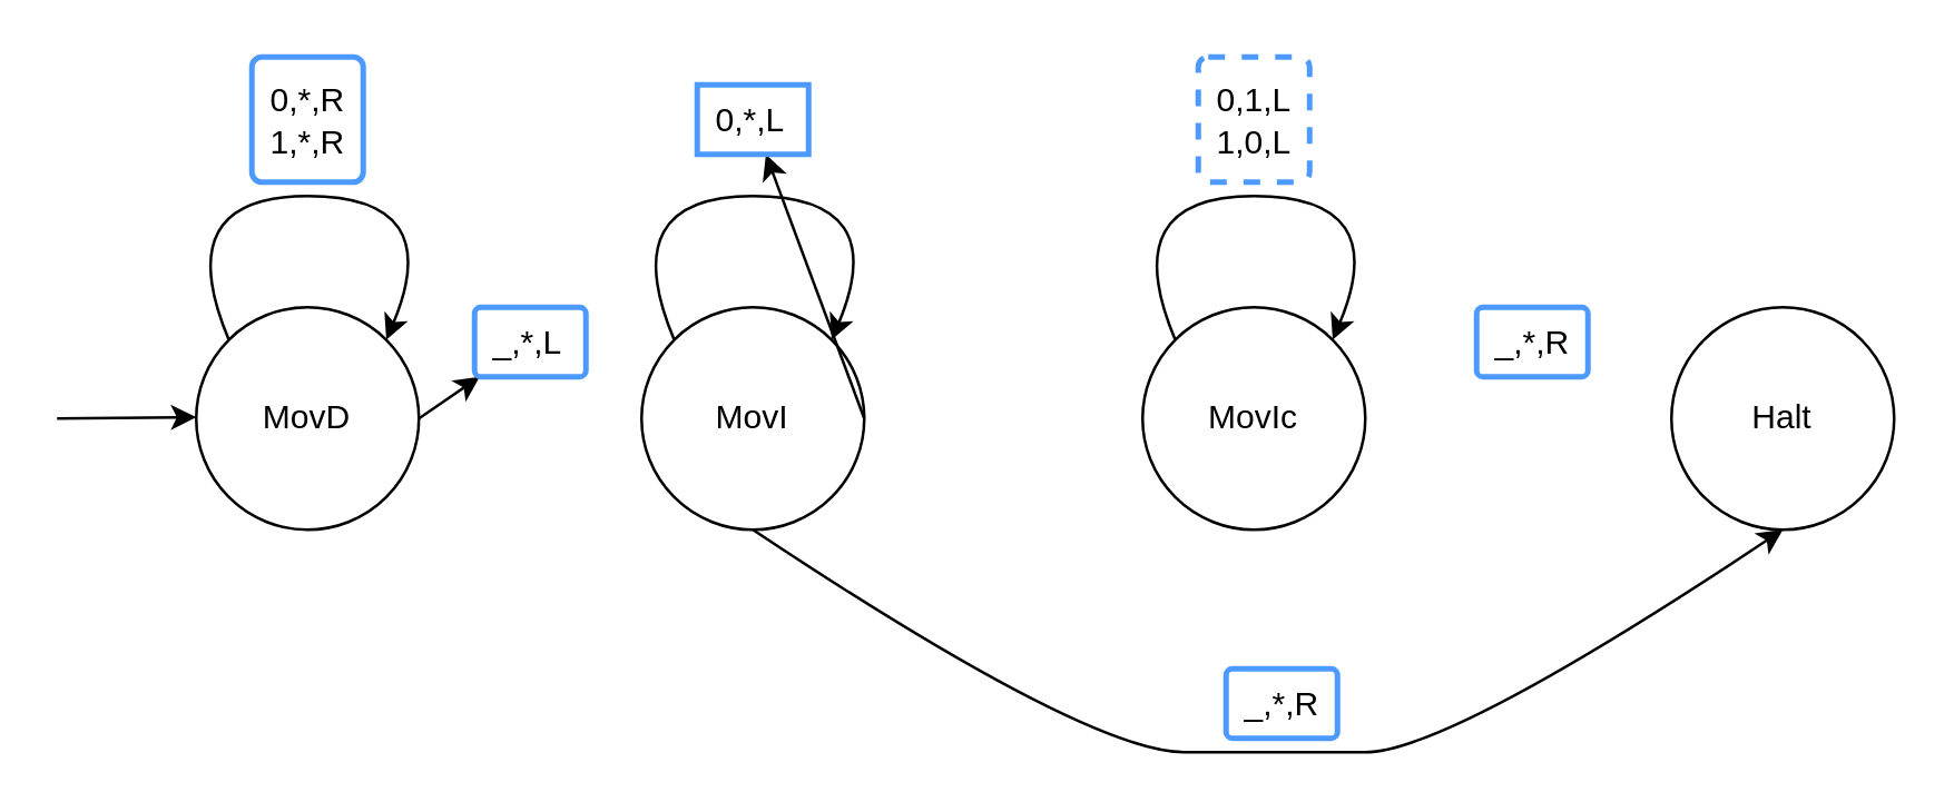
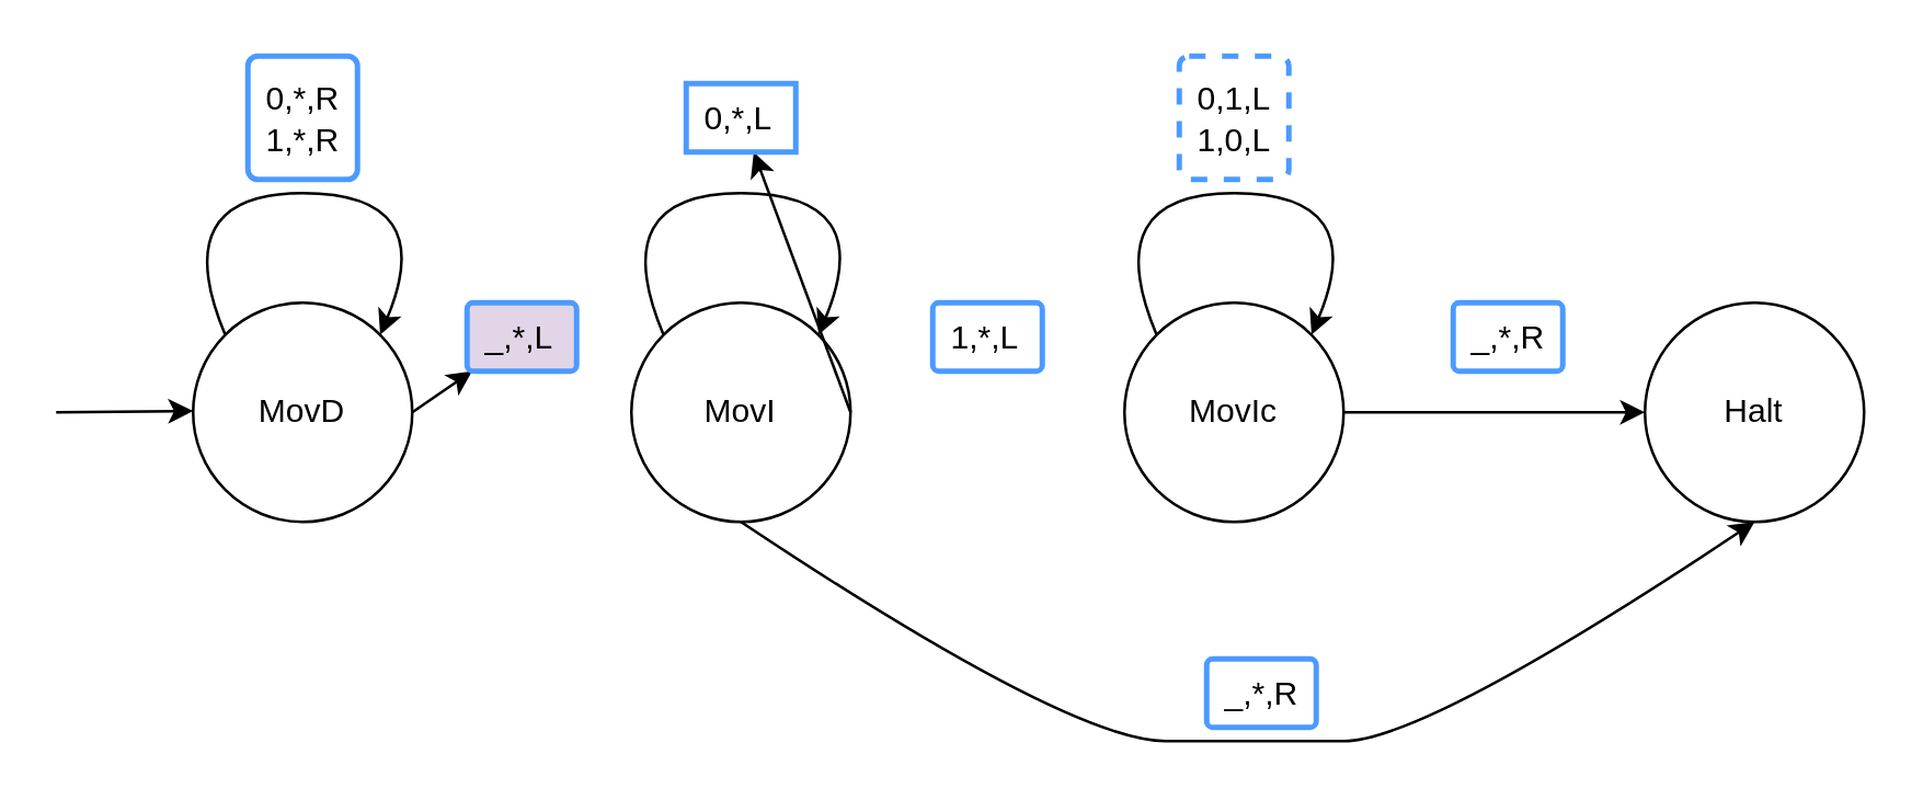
  <mxCell id="0" />
  <mxCell id="1" parent="0" />
  <mxCell id="2" value="MovD" style="ellipse;whiteSpace=wrap;html=1;aspect=fixed;" vertex="1" parent="1"><mxGeometry x="70" y="110" width="80" height="80" as="geometry" /></mxCell>
  <mxCell id="3" value="MovI" style="ellipse;whiteSpace=wrap;html=1;aspect=fixed;" vertex="1" parent="1"><mxGeometry x="230" y="110" width="80" height="80" as="geometry" /></mxCell>
  <mxCell id="4" value="MovIc" style="ellipse;whiteSpace=wrap;html=1;aspect=fixed;" vertex="1" parent="1"><mxGeometry x="410" y="110" width="80" height="80" as="geometry" /></mxCell>
  <mxCell id="5" value="Halt" style="ellipse;whiteSpace=wrap;html=1;aspect=fixed;" vertex="1" parent="1"><mxGeometry x="600" y="110" width="80" height="80" as="geometry" /></mxCell>
  <mxCell id="6" value="" style="curved=1;endArrow=classic;html=1;rounded=0;exitX=0;exitY=0;exitDx=0;exitDy=0;entryX=1;entryY=0;entryDx=0;entryDy=0;" edge="1" parent="1" source="2" target="2"><mxGeometry width="50" height="50" relative="1" as="geometry"><mxPoint x="410" y="250" as="sourcePoint" /><mxPoint x="460" y="200" as="targetPoint" /><Array as="points"><mxPoint x="60" y="70" /><mxPoint x="160" y="70" /></Array></mxGeometry></mxCell>
  <mxCell id="7" value="" style="curved=1;endArrow=classic;html=1;rounded=0;exitX=0;exitY=0;exitDx=0;exitDy=0;entryX=1;entryY=0;entryDx=0;entryDy=0;" edge="1" parent="1"><mxGeometry width="50" height="50" relative="1" as="geometry"><mxPoint x="421.716" y="121.716" as="sourcePoint" /><mxPoint x="478.284" y="121.716" as="targetPoint" /><Array as="points"><mxPoint x="400" y="70" /><mxPoint x="500" y="70" /></Array></mxGeometry></mxCell>
  <mxCell id="8" value="" style="curved=1;endArrow=classic;html=1;rounded=0;exitX=0;exitY=0;exitDx=0;exitDy=0;entryX=1;entryY=0;entryDx=0;entryDy=0;" edge="1" parent="1"><mxGeometry width="50" height="50" relative="1" as="geometry"><mxPoint x="241.716" y="121.716" as="sourcePoint" /><mxPoint x="298.284" y="121.716" as="targetPoint" /><Array as="points"><mxPoint x="220" y="70" /><mxPoint x="320" y="70" /></Array></mxGeometry></mxCell>
+ <mxCell id="9" value="" style="endArrow=classic;html=1;rounded=0;exitX=1;exitY=0.5;exitDx=0;exitDy=0;entryX=0;entryY=0.5;entryDx=0;entryDy=0;" edge="1" parent="1" source="4" target="5"><mxGeometry width="50" height="50" relative="1" as="geometry"><mxPoint x="550" y="150" as="sourcePoint" /><mxPoint x="630" y="160" as="targetPoint" /><Array as="points"><mxPoint x="590" y="150" /></Array></mxGeometry></mxCell>
  <mxCell id="10" value="" style="endArrow=classic;html=1;rounded=0;exitX=1;exitY=0.5;exitDx=0;exitDy=0;" edge="1" parent="1" source="3" target="15"><mxGeometry width="50" height="50" relative="1" as="geometry"><mxPoint x="334" y="149.5" as="sourcePoint" /><mxPoint x="414" y="149.5" as="targetPoint" /></mxGeometry></mxCell>
  <mxCell id="11" value="" style="endArrow=classic;html=1;rounded=0;exitX=1;exitY=0.5;exitDx=0;exitDy=0;" edge="1" parent="1" source="2" target="17"><mxGeometry width="50" height="50" relative="1" as="geometry"><mxPoint x="130" y="149.5" as="sourcePoint" /><mxPoint x="210" y="149.5" as="targetPoint" /></mxGeometry></mxCell>
  <mxCell id="12" value="" style="endArrow=classic;html=1;rounded=0;" edge="1" parent="1"><mxGeometry width="50" height="50" relative="1" as="geometry"><mxPoint x="20" y="150" as="sourcePoint" /><mxPoint x="70" y="149.5" as="targetPoint" /></mxGeometry></mxCell>
  <mxCell id="13" value="0,*,R&lt;br&gt;1,*,R" style="rounded=1;arcSize=9;align=left;spacingLeft=5;strokeColor=#4C9AFF;html=1;strokeWidth=2;fontSize=12" vertex="1" parent="1"><mxGeometry x="90" y="20" width="40" height="45" as="geometry" /></mxCell>
  <mxCell id="14" value="0,1,L&lt;br&gt;1,0,L" style="rounded=1;arcSize=9;align=left;spacingLeft=5;strokeColor=#4C9AFF;html=1;strokeWidth=2;fontSize=12;dashed=1;" vertex="1" parent="1"><mxGeometry x="430" y="20" width="40" height="45" as="geometry" /></mxCell>
  <mxCell id="15" value="0,*,L" style="arcSize=9;align=left;spacingLeft=5;strokeColor=#4C9AFF;html=1;strokeWidth=2;fontSize=12;rounded=0;" vertex="1" parent="1"><mxGeometry x="250" y="30" width="40" height="25" as="geometry" /></mxCell>
  <mxCell id="16" value="" style="curved=1;endArrow=classic;html=1;rounded=0;exitX=0.5;exitY=1;exitDx=0;exitDy=0;entryX=0.5;entryY=1;entryDx=0;entryDy=0;" edge="1" parent="1" source="3" target="5"><mxGeometry width="50" height="50" relative="1" as="geometry"><mxPoint x="301.716" y="261.716" as="sourcePoint" /><mxPoint x="358.284" y="261.716" as="targetPoint" /><Array as="points"><mxPoint x="390" y="270" /><mxPoint x="460" y="270" /><mxPoint x="520" y="270" /></Array></mxGeometry></mxCell>
- <mxCell id="17" value="_,*,L" style="rounded=1;arcSize=9;align=left;spacingLeft=5;strokeColor=#4C9AFF;html=1;strokeWidth=2;fontSize=12" vertex="1" parent="1"><mxGeometry x="170" y="110" width="40" height="25" as="geometry" /></mxCell>
+ <mxCell id="17" value="_,*,L" style="rounded=1;arcSize=9;align=left;spacingLeft=5;strokeColor=#4C9AFF;html=1;strokeWidth=2;fontSize=12;fillColor=#e1d5e7;" vertex="1" parent="1"><mxGeometry x="170" y="110" width="40" height="25" as="geometry" /></mxCell>
+ <mxCell id="18" value="1,*,L" style="rounded=1;arcSize=9;align=left;spacingLeft=5;strokeColor=#4C9AFF;html=1;strokeWidth=2;fontSize=12" vertex="1" parent="1"><mxGeometry x="340" y="110" width="40" height="25" as="geometry" /></mxCell>
  <mxCell id="19" value="_,*,R" style="rounded=1;arcSize=9;align=left;spacingLeft=5;strokeColor=#4C9AFF;html=1;strokeWidth=2;fontSize=12" vertex="1" parent="1"><mxGeometry x="530" y="110" width="40" height="25" as="geometry" /></mxCell>
  <mxCell id="20" value="_,*,R" style="rounded=1;arcSize=9;align=left;spacingLeft=5;strokeColor=#4C9AFF;html=1;strokeWidth=2;fontSize=12" vertex="1" parent="1"><mxGeometry x="440" y="240" width="40" height="25" as="geometry" /></mxCell>
